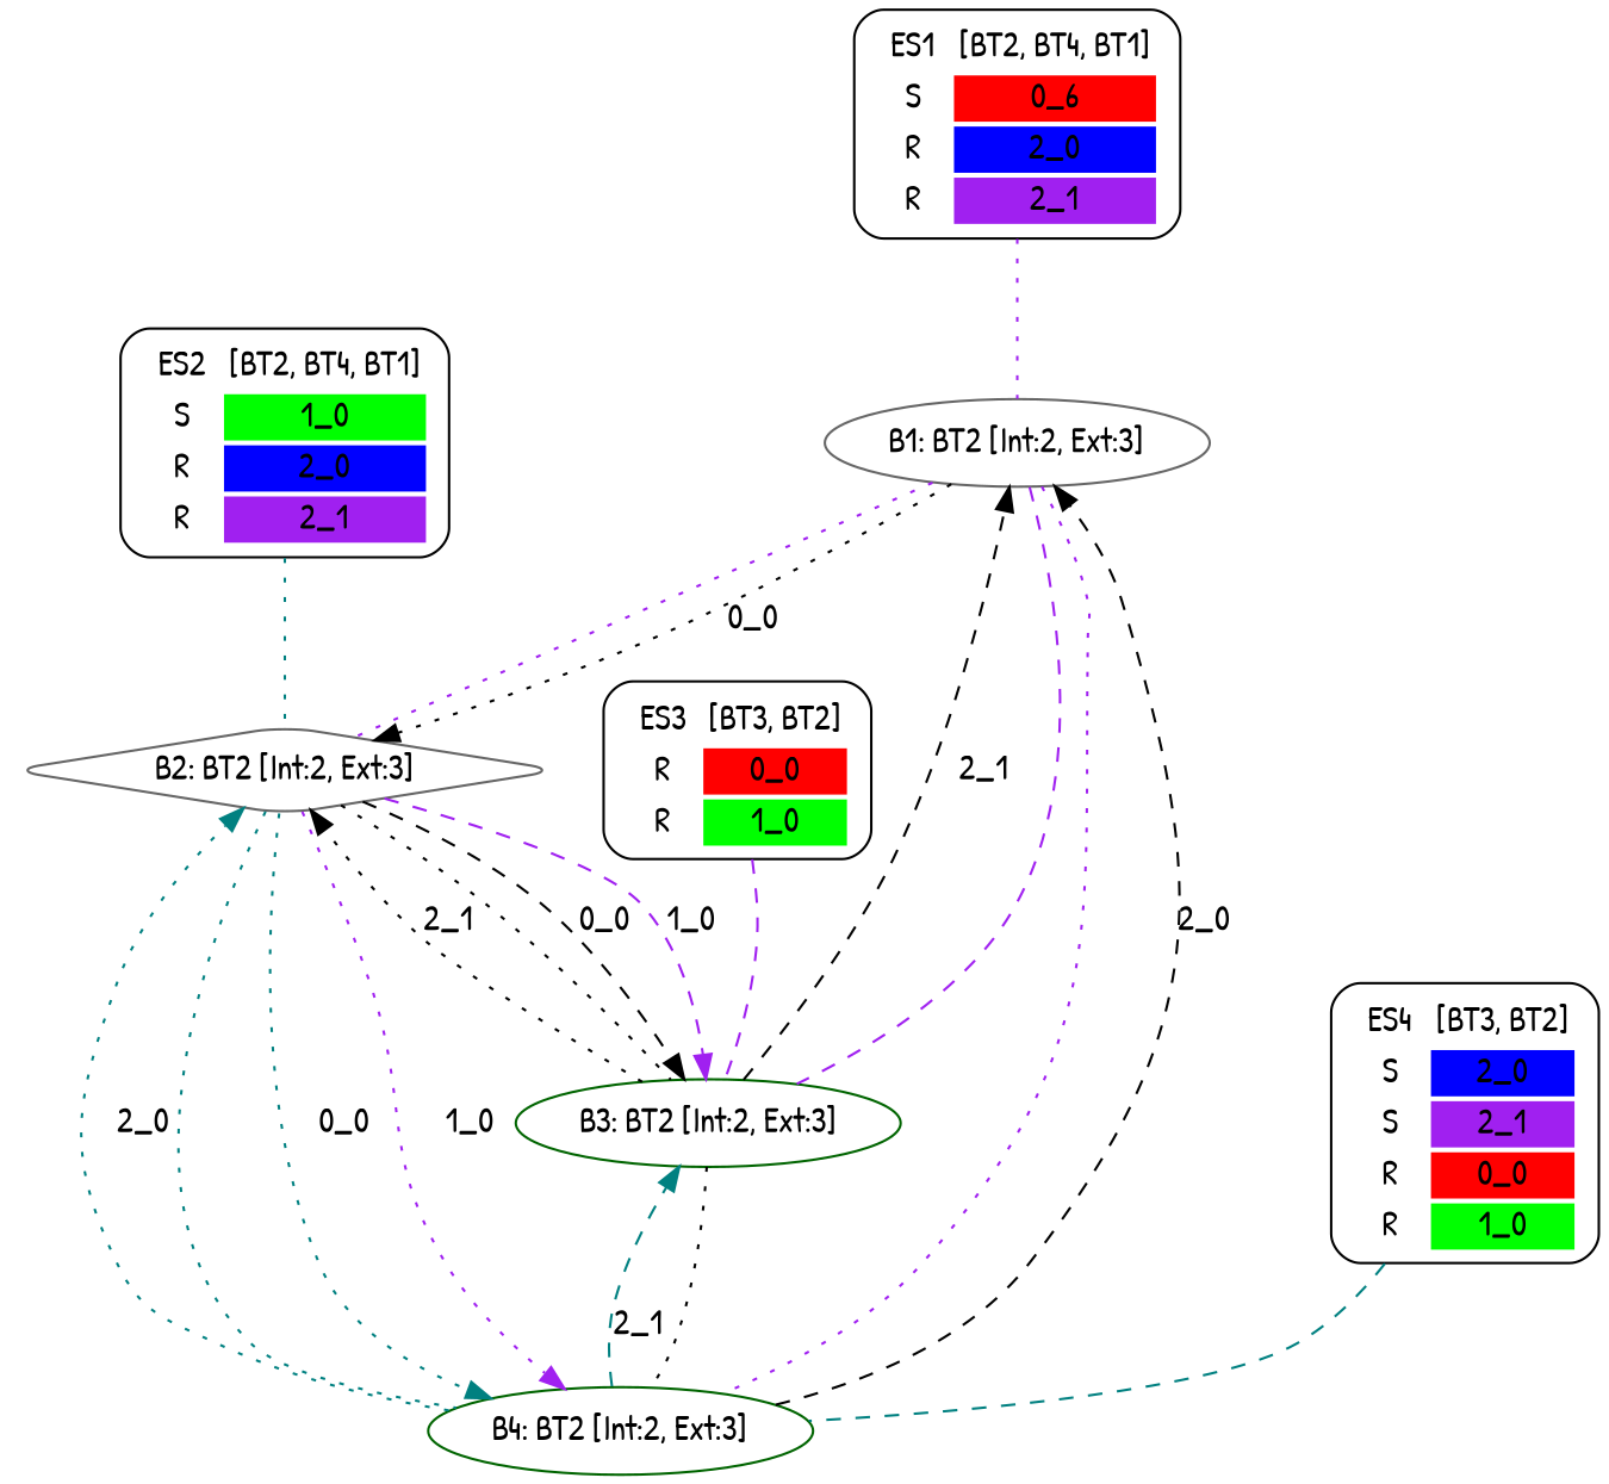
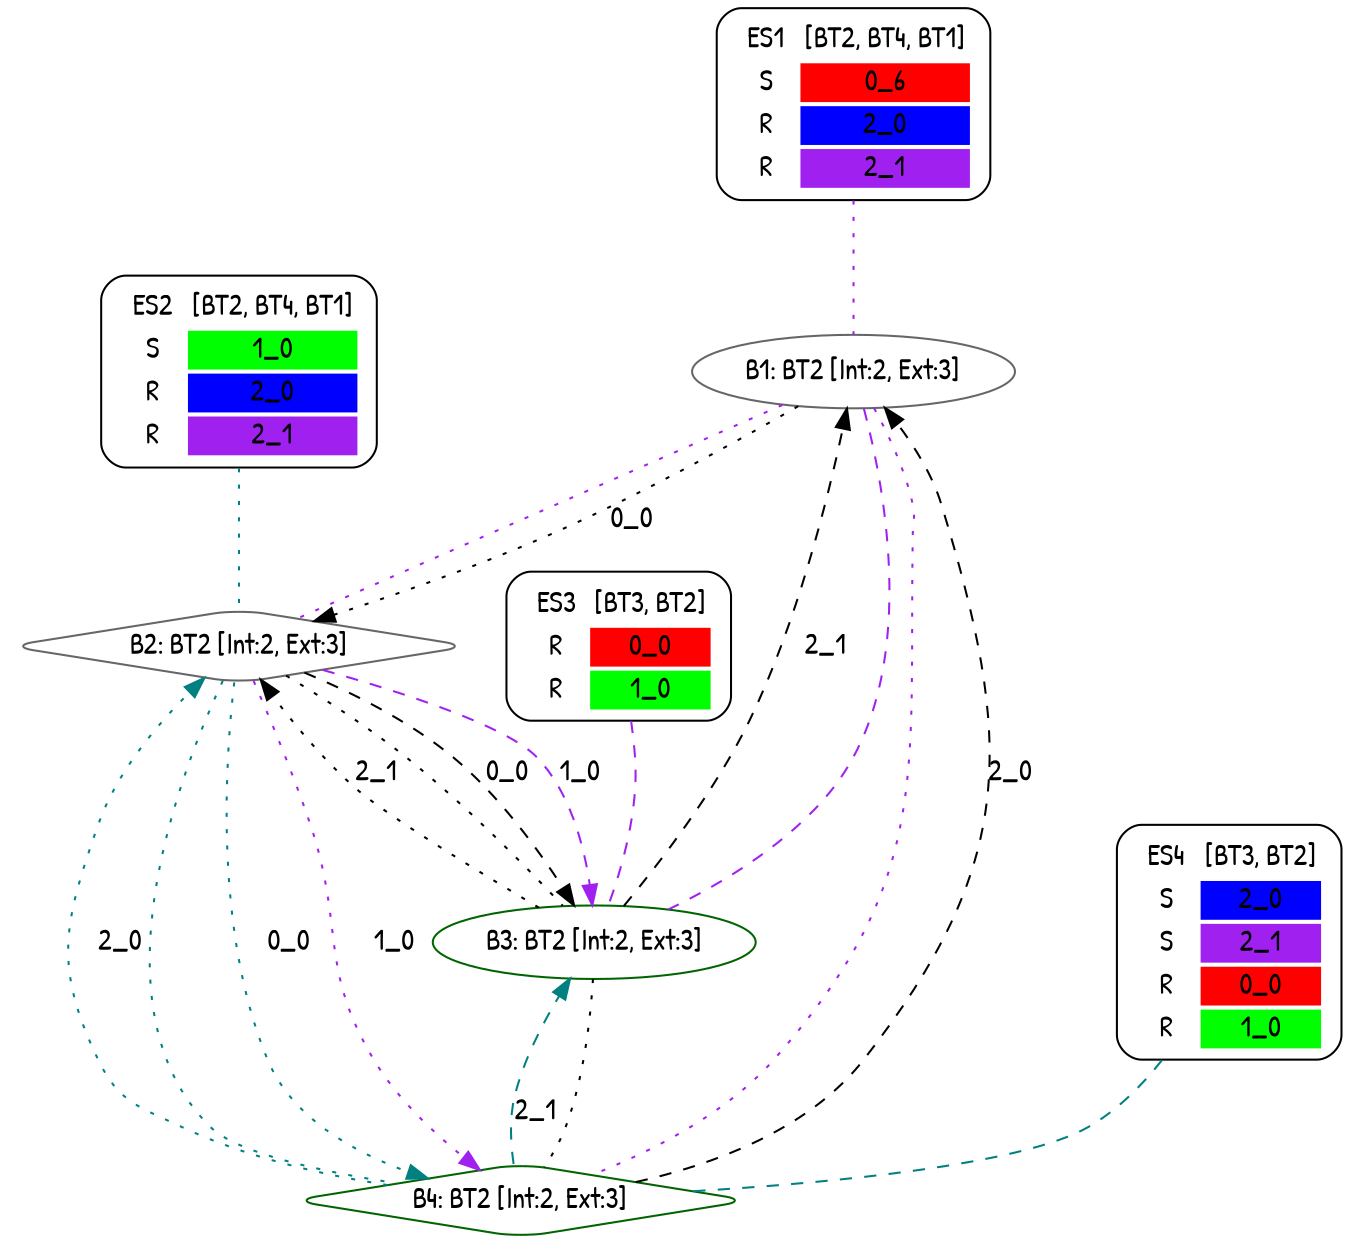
  digraph {
    fontname="Patrick Hand"
    node [fontname="Patrick Hand" shape=box style=rounded]
    edge [color=purple fontname="Patrick Hand" style=dotted]
    n1 [label=<<TABLE  BORDER="0"><TR> <TD ALIGN="CENTER" BORDER="0"> ES1 </TD> <TD>[BT2, BT4, BT1]</TD> </TR><TR><TD>S</TD><TD BGCOLOR="red">0_6</TD></TR> <TR><TD>R</TD><TD BGCOLOR="blue">2_0</TD></TR> <TR><TD>R</TD><TD BGCOLOR="purple">2_1</TD></TR> </TABLE>>]
    n2 [color=gray40 label="B1: BT2 [Int:2, Ext:3]" shape=ellipse]
    n3 [color=gray40 label="B2: BT2 [Int:2, Ext:3]" shape=diamond]
    n4 [color=darkgreen label="B3: BT2 [Int:2, Ext:3]" shape=ellipse]
-   n5 [color=darkgreen label="B4: BT2 [Int:2, Ext:3]" shape=ellipse]
+   n5 [color=darkgreen label="B4: BT2 [Int:2, Ext:3]" shape=diamond]
    n6 [label=<<TABLE  BORDER="0"><TR> <TD ALIGN="CENTER" BORDER="0"> ES2 </TD> <TD>[BT2, BT4, BT1]</TD> </TR><TR><TD>S</TD><TD BGCOLOR="green">1_0</TD></TR> <TR><TD>R</TD><TD BGCOLOR="blue">2_0</TD></TR> <TR><TD>R</TD><TD BGCOLOR="purple">2_1</TD></TR> </TABLE>>]
    n7 [label=<<TABLE  BORDER="0"><TR> <TD ALIGN="CENTER" BORDER="0"> ES3 </TD> <TD>[BT3, BT2]</TD> </TR><TR><TD>R</TD><TD BGCOLOR="red">0_0</TD></TR> <TR><TD>R</TD><TD BGCOLOR="green">1_0</TD></TR> </TABLE>>]
    n8 [label=<<TABLE  BORDER="0"><TR> <TD ALIGN="CENTER" BORDER="0"> ES4 </TD> <TD>[BT3, BT2]</TD> </TR><TR><TD>S</TD><TD BGCOLOR="blue">2_0</TD></TR> <TR><TD>S</TD><TD BGCOLOR="purple">2_1</TD></TR> <TR><TD>R</TD><TD BGCOLOR="red">0_0</TD></TR> <TR><TD>R</TD><TD BGCOLOR="green">1_0</TD></TR> </TABLE>>]
    n1 -> n2 [arrowhead=none]
    n2 -> n3 [arrowhead=none]
    n2 -> n3 [color=black label="0_0"]
    n2 -> n4 [arrowhead=none style=dashed]
    n2 -> n5 [arrowhead=none]
    n3 -> n4 [arrowhead=none color=black]
    n3 -> n4 [color=black label="0_0" style=dashed]
    n3 -> n4 [label="1_0" style=dashed]
    n3 -> n5 [arrowhead=none color=teal]
    n3 -> n5 [color=teal label="0_0"]
    n3 -> n5 [label="1_0"]
    n4 -> n2 [color=black label="2_1" style=dashed]
    n4 -> n3 [color=black label="2_1"]
    n4 -> n5 [arrowhead=none color=black]
    n5 -> n2 [color=black label="2_0" style=dashed]
    n5 -> n3 [color=teal label="2_0"]
    n5 -> n4 [color=teal label="2_1" style=dashed]
    n6 -> n3 [arrowhead=none color=teal]
    n7 -> n4 [arrowhead=none style=dashed]
    n8 -> n5 [arrowhead=none color=teal style=dashed]
  }
